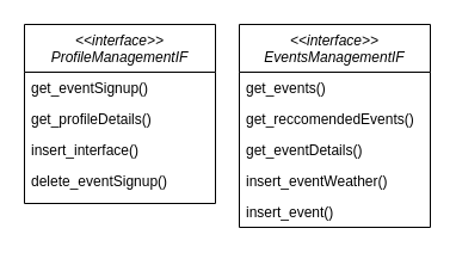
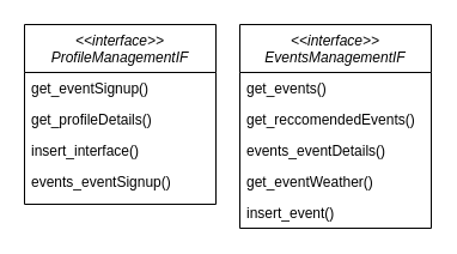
  <mxCell id="0" />
  <mxCell id="1" parent="0" />
  <mxCell id="2" value="&lt;&lt;interface&gt;&gt;&#10;ProfileManagementIF" style="swimlane;fontStyle=2;align=center;verticalAlign=top;childLayout=stackLayout;horizontal=1;startSize=40;horizontalStack=0;resizeParent=1;resizeLast=0;collapsible=1;marginBottom=0;rounded=0;shadow=0;strokeWidth=1;" parent="1" vertex="1"><mxGeometry x="20" y="20" width="160" height="150" as="geometry"><mxRectangle x="110" y="120" width="160" height="26" as="alternateBounds" /></mxGeometry></mxCell>
  <mxCell id="3" value="get_eventSignup()" style="text;align=left;verticalAlign=top;spacingLeft=4;spacingRight=4;overflow=hidden;rotatable=0;points=[[0,0.5],[1,0.5]];portConstraint=eastwest;" parent="2" vertex="1"><mxGeometry y="40" width="160" height="26" as="geometry" /></mxCell>
  <mxCell id="4" value="get_profileDetails()" style="text;align=left;verticalAlign=top;spacingLeft=4;spacingRight=4;overflow=hidden;rotatable=0;points=[[0,0.5],[1,0.5]];portConstraint=eastwest;" vertex="1" parent="2"><mxGeometry y="66" width="160" height="26" as="geometry" /></mxCell>
  <mxCell id="5" value="insert_interface()" style="text;align=left;verticalAlign=top;spacingLeft=4;spacingRight=4;overflow=hidden;rotatable=0;points=[[0,0.5],[1,0.5]];portConstraint=eastwest;" vertex="1" parent="2"><mxGeometry y="92" width="160" height="26" as="geometry" /></mxCell>
- <mxCell id="6" value="delete_eventSignup()" style="text;align=left;verticalAlign=top;spacingLeft=4;spacingRight=4;overflow=hidden;rotatable=0;points=[[0,0.5],[1,0.5]];portConstraint=eastwest;" vertex="1" parent="2"><mxGeometry y="118" width="160" height="26" as="geometry" /></mxCell>
+ <mxCell id="6" value="events_eventSignup()" style="text;align=left;verticalAlign=top;spacingLeft=4;spacingRight=4;overflow=hidden;rotatable=0;points=[[0,0.5],[1,0.5]];portConstraint=eastwest;" vertex="1" parent="2"><mxGeometry y="118" width="160" height="26" as="geometry" /></mxCell>
  <mxCell id="7" value="&lt;&lt;interface&gt;&gt;&#10;EventsManagementIF" style="swimlane;fontStyle=2;align=center;verticalAlign=top;childLayout=stackLayout;horizontal=1;startSize=40;horizontalStack=0;resizeParent=1;resizeLast=0;collapsible=1;marginBottom=0;rounded=0;shadow=0;strokeWidth=1;" vertex="1" parent="1"><mxGeometry x="200" y="20" width="160" height="170" as="geometry"><mxRectangle x="110" y="120" width="160" height="26" as="alternateBounds" /></mxGeometry></mxCell>
  <mxCell id="8" value="get_events()" style="text;align=left;verticalAlign=top;spacingLeft=4;spacingRight=4;overflow=hidden;rotatable=0;points=[[0,0.5],[1,0.5]];portConstraint=eastwest;" vertex="1" parent="7"><mxGeometry y="40" width="160" height="26" as="geometry" /></mxCell>
  <mxCell id="9" value="get_reccomendedEvents()" style="text;align=left;verticalAlign=top;spacingLeft=4;spacingRight=4;overflow=hidden;rotatable=0;points=[[0,0.5],[1,0.5]];portConstraint=eastwest;" vertex="1" parent="7"><mxGeometry y="66" width="160" height="26" as="geometry" /></mxCell>
- <mxCell id="10" value="get_eventDetails()" style="text;align=left;verticalAlign=top;spacingLeft=4;spacingRight=4;overflow=hidden;rotatable=0;points=[[0,0.5],[1,0.5]];portConstraint=eastwest;" vertex="1" parent="7"><mxGeometry y="92" width="160" height="26" as="geometry" /></mxCell>
- <mxCell id="11" value="insert_eventWeather()" style="text;align=left;verticalAlign=top;spacingLeft=4;spacingRight=4;overflow=hidden;rotatable=0;points=[[0,0.5],[1,0.5]];portConstraint=eastwest;" vertex="1" parent="7"><mxGeometry y="118" width="160" height="26" as="geometry" /></mxCell>
+ <mxCell id="10" value="events_eventDetails()" style="text;align=left;verticalAlign=top;spacingLeft=4;spacingRight=4;overflow=hidden;rotatable=0;points=[[0,0.5],[1,0.5]];portConstraint=eastwest;" vertex="1" parent="7"><mxGeometry y="92" width="160" height="26" as="geometry" /></mxCell>
+ <mxCell id="11" value="get_eventWeather()" style="text;align=left;verticalAlign=top;spacingLeft=4;spacingRight=4;overflow=hidden;rotatable=0;points=[[0,0.5],[1,0.5]];portConstraint=eastwest;" vertex="1" parent="7"><mxGeometry y="118" width="160" height="26" as="geometry" /></mxCell>
  <mxCell id="12" value="insert_event()" style="text;align=left;verticalAlign=top;spacingLeft=4;spacingRight=4;overflow=hidden;rotatable=0;points=[[0,0.5],[1,0.5]];portConstraint=eastwest;" vertex="1" parent="7"><mxGeometry y="144" width="160" height="26" as="geometry" /></mxCell>
